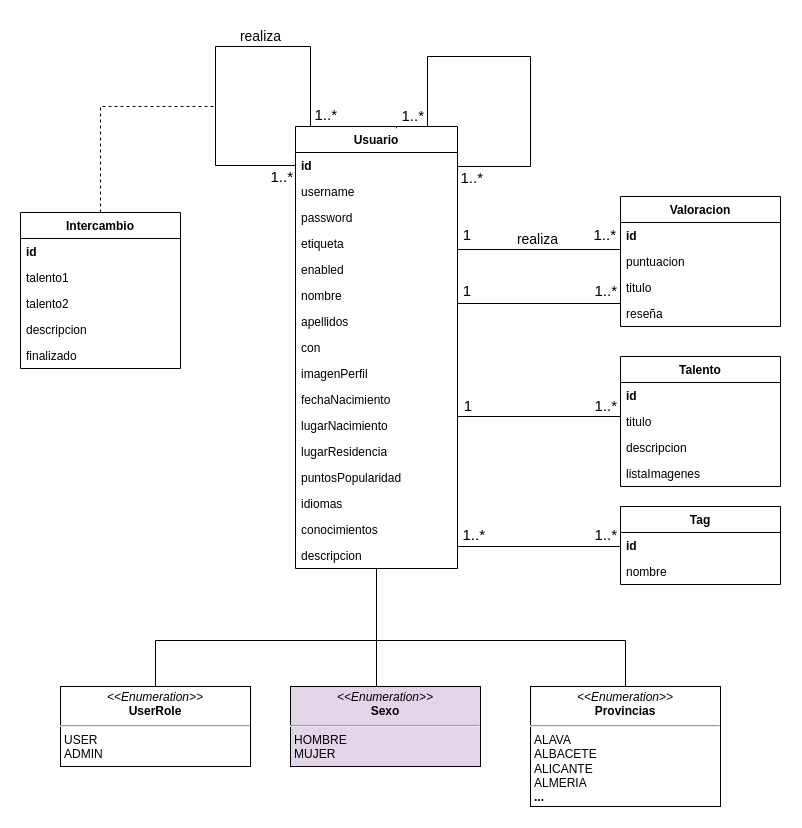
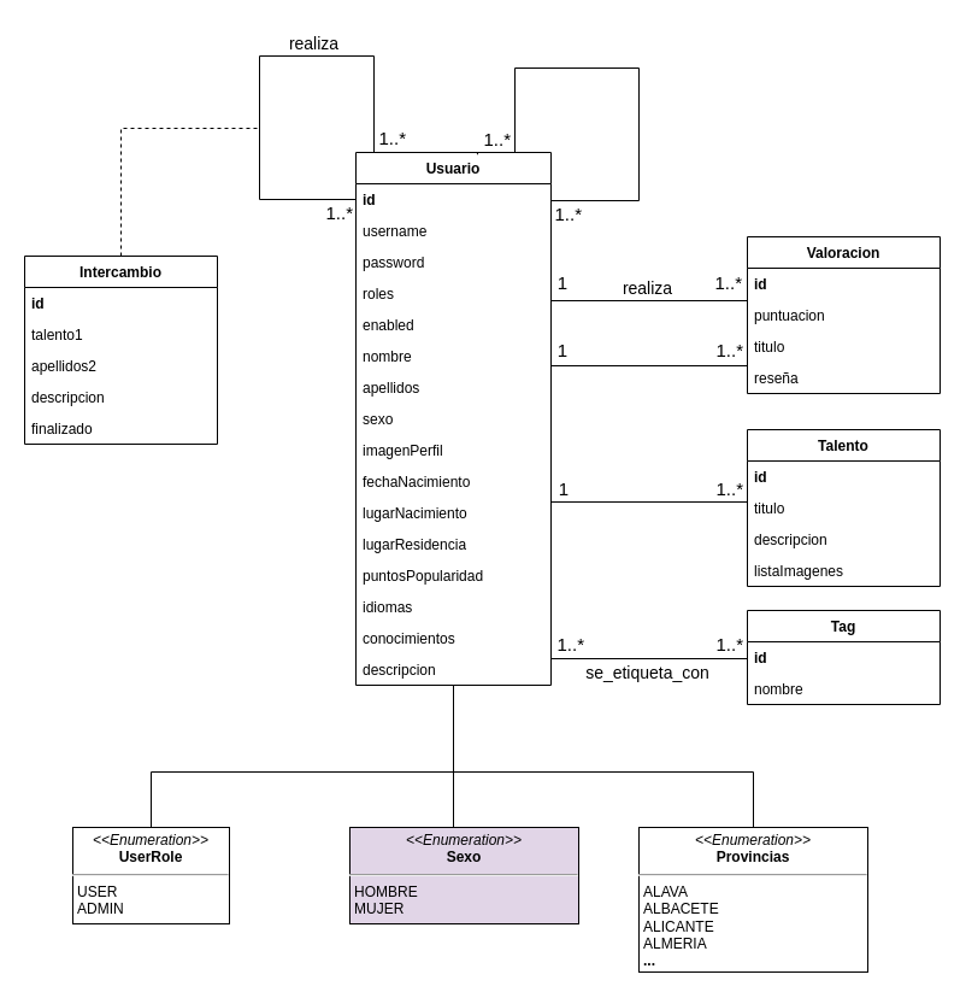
  <mxCell id="0" />
  <mxCell id="1" parent="0" />
  <mxCell id="2" value="Usuario" style="swimlane;fontStyle=1;align=center;verticalAlign=top;childLayout=stackLayout;horizontal=1;startSize=26;horizontalStack=0;resizeParent=1;resizeParentMax=0;resizeLast=0;collapsible=1;marginBottom=0;whiteSpace=wrap;html=1;gradientColor=none;swimlaneFillColor=none;" parent="1" vertex="1"><mxGeometry x="295" y="126" width="162" height="442" as="geometry" /></mxCell>
  <mxCell id="3" value="&lt;b&gt;id&lt;/b&gt;" style="text;strokeColor=none;fillColor=none;align=left;verticalAlign=top;spacingLeft=4;spacingRight=4;overflow=hidden;rotatable=0;points=[[0,0.5],[1,0.5]];portConstraint=eastwest;whiteSpace=wrap;html=1;" parent="2" vertex="1"><mxGeometry y="26" width="162" height="26" as="geometry" /></mxCell>
  <mxCell id="4" value="username" style="text;strokeColor=none;fillColor=none;align=left;verticalAlign=top;spacingLeft=4;spacingRight=4;overflow=hidden;rotatable=0;points=[[0,0.5],[1,0.5]];portConstraint=eastwest;whiteSpace=wrap;html=1;" parent="2" vertex="1"><mxGeometry y="52" width="162" height="26" as="geometry" /></mxCell>
  <mxCell id="5" value="password" style="text;strokeColor=none;fillColor=none;align=left;verticalAlign=top;spacingLeft=4;spacingRight=4;overflow=hidden;rotatable=0;points=[[0,0.5],[1,0.5]];portConstraint=eastwest;whiteSpace=wrap;html=1;" parent="2" vertex="1"><mxGeometry y="78" width="162" height="26" as="geometry" /></mxCell>
- <mxCell id="6" value="etiqueta" style="text;strokeColor=none;fillColor=none;align=left;verticalAlign=top;spacingLeft=4;spacingRight=4;overflow=hidden;rotatable=0;points=[[0,0.5],[1,0.5]];portConstraint=eastwest;whiteSpace=wrap;html=1;" parent="2" vertex="1"><mxGeometry y="104" width="162" height="26" as="geometry" /></mxCell>
+ <mxCell id="6" value="roles" style="text;strokeColor=none;fillColor=none;align=left;verticalAlign=top;spacingLeft=4;spacingRight=4;overflow=hidden;rotatable=0;points=[[0,0.5],[1,0.5]];portConstraint=eastwest;whiteSpace=wrap;html=1;" parent="2" vertex="1"><mxGeometry y="104" width="162" height="26" as="geometry" /></mxCell>
  <mxCell id="7" value="enabled" style="text;strokeColor=none;fillColor=none;align=left;verticalAlign=top;spacingLeft=4;spacingRight=4;overflow=hidden;rotatable=0;points=[[0,0.5],[1,0.5]];portConstraint=eastwest;whiteSpace=wrap;html=1;" parent="2" vertex="1"><mxGeometry y="130" width="162" height="26" as="geometry" /></mxCell>
  <mxCell id="8" value="nombre" style="text;strokeColor=none;fillColor=none;align=left;verticalAlign=top;spacingLeft=4;spacingRight=4;overflow=hidden;rotatable=0;points=[[0,0.5],[1,0.5]];portConstraint=eastwest;whiteSpace=wrap;html=1;" parent="2" vertex="1"><mxGeometry y="156" width="162" height="26" as="geometry" /></mxCell>
  <mxCell id="9" value="apellidos" style="text;strokeColor=none;fillColor=none;align=left;verticalAlign=top;spacingLeft=4;spacingRight=4;overflow=hidden;rotatable=0;points=[[0,0.5],[1,0.5]];portConstraint=eastwest;whiteSpace=wrap;html=1;" parent="2" vertex="1"><mxGeometry y="182" width="162" height="26" as="geometry" /></mxCell>
- <mxCell id="10" value="con" style="text;strokeColor=none;fillColor=none;align=left;verticalAlign=top;spacingLeft=4;spacingRight=4;overflow=hidden;rotatable=0;points=[[0,0.5],[1,0.5]];portConstraint=eastwest;whiteSpace=wrap;html=1;" parent="2" vertex="1"><mxGeometry y="208" width="162" height="26" as="geometry" /></mxCell>
+ <mxCell id="10" value="sexo" style="text;strokeColor=none;fillColor=none;align=left;verticalAlign=top;spacingLeft=4;spacingRight=4;overflow=hidden;rotatable=0;points=[[0,0.5],[1,0.5]];portConstraint=eastwest;whiteSpace=wrap;html=1;" parent="2" vertex="1"><mxGeometry y="208" width="162" height="26" as="geometry" /></mxCell>
  <mxCell id="11" value="imagenPerfil" style="text;strokeColor=none;fillColor=none;align=left;verticalAlign=top;spacingLeft=4;spacingRight=4;overflow=hidden;rotatable=0;points=[[0,0.5],[1,0.5]];portConstraint=eastwest;whiteSpace=wrap;html=1;" parent="2" vertex="1"><mxGeometry y="234" width="162" height="26" as="geometry" /></mxCell>
  <mxCell id="12" value="fechaNacimiento" style="text;strokeColor=none;fillColor=none;align=left;verticalAlign=top;spacingLeft=4;spacingRight=4;overflow=hidden;rotatable=0;points=[[0,0.5],[1,0.5]];portConstraint=eastwest;whiteSpace=wrap;html=1;" parent="2" vertex="1"><mxGeometry y="260" width="162" height="26" as="geometry" /></mxCell>
  <mxCell id="13" value="lugarNacimiento" style="text;strokeColor=none;fillColor=none;align=left;verticalAlign=top;spacingLeft=4;spacingRight=4;overflow=hidden;rotatable=0;points=[[0,0.5],[1,0.5]];portConstraint=eastwest;whiteSpace=wrap;html=1;" parent="2" vertex="1"><mxGeometry y="286" width="162" height="26" as="geometry" /></mxCell>
  <mxCell id="14" value="lugarResidencia" style="text;strokeColor=none;fillColor=none;align=left;verticalAlign=top;spacingLeft=4;spacingRight=4;overflow=hidden;rotatable=0;points=[[0,0.5],[1,0.5]];portConstraint=eastwest;whiteSpace=wrap;html=1;" parent="2" vertex="1"><mxGeometry y="312" width="162" height="26" as="geometry" /></mxCell>
  <mxCell id="15" value="puntosPopularidad" style="text;strokeColor=none;fillColor=none;align=left;verticalAlign=top;spacingLeft=4;spacingRight=4;overflow=hidden;rotatable=0;points=[[0,0.5],[1,0.5]];portConstraint=eastwest;whiteSpace=wrap;html=1;" parent="2" vertex="1"><mxGeometry y="338" width="162" height="26" as="geometry" /></mxCell>
  <mxCell id="16" value="idiomas" style="text;strokeColor=none;fillColor=none;align=left;verticalAlign=top;spacingLeft=4;spacingRight=4;overflow=hidden;rotatable=0;points=[[0,0.5],[1,0.5]];portConstraint=eastwest;whiteSpace=wrap;html=1;" parent="2" vertex="1"><mxGeometry y="364" width="162" height="26" as="geometry" /></mxCell>
  <mxCell id="17" value="conocimientos" style="text;strokeColor=none;fillColor=none;align=left;verticalAlign=top;spacingLeft=4;spacingRight=4;overflow=hidden;rotatable=0;points=[[0,0.5],[1,0.5]];portConstraint=eastwest;whiteSpace=wrap;html=1;" parent="2" vertex="1"><mxGeometry y="390" width="162" height="26" as="geometry" /></mxCell>
  <mxCell id="18" value="descripcion" style="text;strokeColor=none;fillColor=none;align=left;verticalAlign=top;spacingLeft=4;spacingRight=4;overflow=hidden;rotatable=0;points=[[0,0.5],[1,0.5]];portConstraint=eastwest;whiteSpace=wrap;html=1;" parent="2" vertex="1"><mxGeometry y="416" width="162" height="26" as="geometry" /></mxCell>
  <mxCell id="19" value="" style="endArrow=none;html=1;edgeStyle=orthogonalEdgeStyle;rounded=0;entryX=0;entryY=0.5;entryDx=0;entryDy=0;exitX=0.5;exitY=0;exitDx=0;exitDy=0;" parent="2" source="2" target="3" edge="1"><mxGeometry relative="1" as="geometry"><mxPoint x="-310" y="70" as="sourcePoint" /><mxPoint x="-150" y="70" as="targetPoint" /><Array as="points"><mxPoint x="15" /><mxPoint x="15" y="-80" /><mxPoint x="-80" y="-80" /><mxPoint x="-80" y="39" /></Array></mxGeometry></mxCell>
  <mxCell id="20" value="&lt;font&gt;1..*&lt;/font&gt;" style="edgeLabel;resizable=0;html=1;align=right;verticalAlign=bottom;fontSize=15;fontColor=#000000;" parent="19" connectable="0" vertex="1"><mxGeometry x="1" relative="1" as="geometry"><mxPoint x="-2" y="22" as="offset" /></mxGeometry></mxCell>
  <mxCell id="21" value="Talento" style="swimlane;fontStyle=1;align=center;verticalAlign=top;childLayout=stackLayout;horizontal=1;startSize=26;horizontalStack=0;resizeParent=1;resizeParentMax=0;resizeLast=0;collapsible=1;marginBottom=0;whiteSpace=wrap;html=1;" parent="1" vertex="1"><mxGeometry x="620" y="356" width="160" height="130" as="geometry" /></mxCell>
  <mxCell id="22" value="&lt;b&gt;id&lt;/b&gt;" style="text;strokeColor=none;fillColor=none;align=left;verticalAlign=top;spacingLeft=4;spacingRight=4;overflow=hidden;rotatable=0;points=[[0,0.5],[1,0.5]];portConstraint=eastwest;whiteSpace=wrap;html=1;" parent="21" vertex="1"><mxGeometry y="26" width="160" height="26" as="geometry" /></mxCell>
  <mxCell id="23" value="titulo" style="text;strokeColor=none;fillColor=none;align=left;verticalAlign=top;spacingLeft=4;spacingRight=4;overflow=hidden;rotatable=0;points=[[0,0.5],[1,0.5]];portConstraint=eastwest;whiteSpace=wrap;html=1;" parent="21" vertex="1"><mxGeometry y="52" width="160" height="26" as="geometry" /></mxCell>
  <mxCell id="24" value="descripcion" style="text;strokeColor=none;fillColor=none;align=left;verticalAlign=top;spacingLeft=4;spacingRight=4;overflow=hidden;rotatable=0;points=[[0,0.5],[1,0.5]];portConstraint=eastwest;whiteSpace=wrap;html=1;" parent="21" vertex="1"><mxGeometry y="78" width="160" height="26" as="geometry" /></mxCell>
  <mxCell id="25" value="listaImagenes" style="text;strokeColor=none;fillColor=none;align=left;verticalAlign=top;spacingLeft=4;spacingRight=4;overflow=hidden;rotatable=0;points=[[0,0.5],[1,0.5]];portConstraint=eastwest;whiteSpace=wrap;html=1;" parent="21" vertex="1"><mxGeometry y="104" width="160" height="26" as="geometry" /></mxCell>
  <mxCell id="26" value="&lt;font&gt;1..*&lt;/font&gt;" style="edgeLabel;resizable=0;html=1;align=right;verticalAlign=bottom;fontSize=15;fontColor=#000000;" parent="1" connectable="0" vertex="1"><mxGeometry x="337" y="125" as="geometry" /></mxCell>
  <mxCell id="27" value="" style="endArrow=none;html=1;rounded=0;entryX=1;entryY=0.5;entryDx=0;entryDy=0;exitX=0;exitY=0.5;exitDx=0;exitDy=0;edgeStyle=elbowEdgeStyle;elbow=vertical;" parent="1" source="23" edge="1"><mxGeometry relative="1" as="geometry"><mxPoint x="730" y="437" as="sourcePoint" /><mxPoint x="457" y="328" as="targetPoint" /><Array as="points"><mxPoint x="540" y="416" /></Array></mxGeometry></mxCell>
  <mxCell id="28" value="&lt;font&gt;1&lt;/font&gt;" style="edgeLabel;resizable=0;html=1;align=right;verticalAlign=bottom;fontSize=15;fontColor=#000000;" parent="27" connectable="0" vertex="1"><mxGeometry x="1" relative="1" as="geometry"><mxPoint x="15" y="88" as="offset" /></mxGeometry></mxCell>
  <mxCell id="29" value="&lt;font&gt;1..*&lt;/font&gt;" style="edgeLabel;resizable=0;html=1;align=right;verticalAlign=bottom;fontSize=15;fontColor=#000000;" parent="27" connectable="0" vertex="1"><mxGeometry x="1" relative="1" as="geometry"><mxPoint x="160" y="88" as="offset" /></mxGeometry></mxCell>
  <mxCell id="30" value="&lt;font&gt;1..*&lt;/font&gt;" style="edgeLabel;resizable=0;html=1;align=right;verticalAlign=bottom;fontSize=15;fontColor=#000000;" parent="27" connectable="0" vertex="1"><mxGeometry x="1" relative="1" as="geometry"><mxPoint x="159" y="-83" as="offset" /></mxGeometry></mxCell>
  <mxCell id="31" value="&lt;font&gt;1&lt;/font&gt;" style="edgeLabel;resizable=0;html=1;align=right;verticalAlign=bottom;fontSize=15;fontColor=#000000;" parent="27" connectable="0" vertex="1"><mxGeometry x="1" relative="1" as="geometry"><mxPoint x="14" y="-83" as="offset" /></mxGeometry></mxCell>
  <mxCell id="32" value="&lt;font&gt;1..*&lt;/font&gt;" style="edgeLabel;resizable=0;html=1;align=right;verticalAlign=bottom;fontSize=15;fontColor=#000000;" parent="27" connectable="0" vertex="1"><mxGeometry x="1" relative="1" as="geometry"><mxPoint x="160" y="-27" as="offset" /></mxGeometry></mxCell>
  <mxCell id="33" value="&lt;font&gt;1&lt;/font&gt;" style="edgeLabel;resizable=0;html=1;align=right;verticalAlign=bottom;fontSize=15;fontColor=#000000;" parent="27" connectable="0" vertex="1"><mxGeometry x="1" relative="1" as="geometry"><mxPoint x="14" y="-27" as="offset" /></mxGeometry></mxCell>
  <mxCell id="34" value="&lt;font&gt;1..*&lt;/font&gt;" style="edgeLabel;resizable=0;html=1;align=right;verticalAlign=bottom;fontSize=15;fontColor=#000000;" parent="27" connectable="0" vertex="1"><mxGeometry x="1" relative="1" as="geometry"><mxPoint x="28" y="217" as="offset" /></mxGeometry></mxCell>
  <mxCell id="35" value="&lt;font&gt;1..*&lt;/font&gt;" style="edgeLabel;resizable=0;html=1;align=right;verticalAlign=bottom;fontSize=15;fontColor=#000000;" parent="27" connectable="0" vertex="1"><mxGeometry x="1" relative="1" as="geometry"><mxPoint x="160" y="217" as="offset" /></mxGeometry></mxCell>
  <mxCell id="36" value="Intercambio" style="swimlane;fontStyle=1;align=center;verticalAlign=top;childLayout=stackLayout;horizontal=1;startSize=26;horizontalStack=0;resizeParent=1;resizeParentMax=0;resizeLast=0;collapsible=1;marginBottom=0;whiteSpace=wrap;html=1;" parent="1" vertex="1"><mxGeometry x="20" y="212" width="160" height="156" as="geometry" /></mxCell>
  <mxCell id="37" value="&lt;b&gt;id&lt;/b&gt;" style="text;strokeColor=none;fillColor=none;align=left;verticalAlign=top;spacingLeft=4;spacingRight=4;overflow=hidden;rotatable=0;points=[[0,0.5],[1,0.5]];portConstraint=eastwest;whiteSpace=wrap;html=1;" parent="36" vertex="1"><mxGeometry y="26" width="160" height="26" as="geometry" /></mxCell>
  <mxCell id="38" value="talento1" style="text;strokeColor=none;fillColor=none;align=left;verticalAlign=top;spacingLeft=4;spacingRight=4;overflow=hidden;rotatable=0;points=[[0,0.5],[1,0.5]];portConstraint=eastwest;whiteSpace=wrap;html=1;" parent="36" vertex="1"><mxGeometry y="52" width="160" height="26" as="geometry" /></mxCell>
- <mxCell id="39" value="talento2" style="text;strokeColor=none;fillColor=none;align=left;verticalAlign=top;spacingLeft=4;spacingRight=4;overflow=hidden;rotatable=0;points=[[0,0.5],[1,0.5]];portConstraint=eastwest;whiteSpace=wrap;html=1;" parent="36" vertex="1"><mxGeometry y="78" width="160" height="26" as="geometry" /></mxCell>
+ <mxCell id="39" value="apellidos2" style="text;strokeColor=none;fillColor=none;align=left;verticalAlign=top;spacingLeft=4;spacingRight=4;overflow=hidden;rotatable=0;points=[[0,0.5],[1,0.5]];portConstraint=eastwest;whiteSpace=wrap;html=1;" parent="36" vertex="1"><mxGeometry y="78" width="160" height="26" as="geometry" /></mxCell>
  <mxCell id="40" value="descripcion" style="text;strokeColor=none;fillColor=none;align=left;verticalAlign=top;spacingLeft=4;spacingRight=4;overflow=hidden;rotatable=0;points=[[0,0.5],[1,0.5]];portConstraint=eastwest;whiteSpace=wrap;html=1;" parent="36" vertex="1"><mxGeometry y="104" width="160" height="26" as="geometry" /></mxCell>
  <mxCell id="41" value="finalizado" style="text;strokeColor=none;fillColor=none;align=left;verticalAlign=top;spacingLeft=4;spacingRight=4;overflow=hidden;rotatable=0;points=[[0,0.5],[1,0.5]];portConstraint=eastwest;whiteSpace=wrap;html=1;" parent="36" vertex="1"><mxGeometry y="130" width="160" height="26" as="geometry" /></mxCell>
  <mxCell id="42" value="" style="endArrow=none;html=1;rounded=0;exitX=0.5;exitY=0;exitDx=0;exitDy=0;edgeStyle=elbowEdgeStyle;elbow=vertical;dashed=1;" parent="1" source="36" edge="1"><mxGeometry relative="1" as="geometry"><mxPoint x="95" y="212" as="sourcePoint" /><mxPoint x="215" y="86" as="targetPoint" /><Array as="points"><mxPoint x="155" y="106" /></Array></mxGeometry></mxCell>
  <mxCell id="43" value="&lt;font style=&quot;font-size: 14px;&quot;&gt;realiza&lt;/font&gt;" style="text;html=1;align=center;verticalAlign=middle;resizable=0;points=[];autosize=1;strokeColor=none;fillColor=none;fontSize=16;" parent="1" vertex="1"><mxGeometry x="230" y="20" width="60" height="30" as="geometry" /></mxCell>
  <mxCell id="44" value="" style="endArrow=none;html=1;edgeStyle=orthogonalEdgeStyle;rounded=0;entryX=0.623;entryY=0.004;entryDx=0;entryDy=0;entryPerimeter=0;" parent="1" target="2" edge="1"><mxGeometry relative="1" as="geometry"><mxPoint x="457" y="176" as="sourcePoint" /><mxPoint x="334.75" y="136" as="targetPoint" /><Array as="points"><mxPoint x="457" y="166" /><mxPoint x="530" y="166" /><mxPoint x="530" y="56" /><mxPoint x="427" y="56" /><mxPoint x="427" y="126" /><mxPoint x="396" y="126" /></Array></mxGeometry></mxCell>
  <mxCell id="45" value="&lt;font&gt;1..*&lt;/font&gt;" style="edgeLabel;resizable=0;html=1;align=right;verticalAlign=bottom;fontSize=15;fontColor=#000000;" parent="44" connectable="0" vertex="1"><mxGeometry x="1" relative="1" as="geometry"><mxPoint x="87" y="60" as="offset" /></mxGeometry></mxCell>
  <mxCell id="46" value="&lt;font&gt;1..*&lt;/font&gt;" style="edgeLabel;resizable=0;html=1;align=right;verticalAlign=bottom;fontSize=15;fontColor=#000000;" parent="44" connectable="0" vertex="1"><mxGeometry x="1" relative="1" as="geometry"><mxPoint x="28" y="-2" as="offset" /></mxGeometry></mxCell>
- <mxCell id="47" value="&lt;p style=&quot;margin:0px;margin-top:4px;text-align:center;&quot;&gt;&lt;i&gt;&amp;lt;&amp;lt;Enumeration&amp;gt;&amp;gt;&lt;/i&gt;&lt;br&gt;&lt;b&gt;UserRole&lt;/b&gt;&lt;/p&gt;&lt;hr&gt;&lt;p style=&quot;margin:0px;margin-left:4px;&quot;&gt;USER&lt;/p&gt;&lt;p style=&quot;margin:0px;margin-left:4px;&quot;&gt;ADMIN&lt;/p&gt;" style="verticalAlign=top;align=left;overflow=fill;html=1;whiteSpace=wrap;strokeColor=default;" parent="1" vertex="1"><mxGeometry x="60" y="686" width="190" height="80" as="geometry" /></mxCell>
+ <mxCell id="47" value="&lt;p style=&quot;margin:0px;margin-top:4px;text-align:center;&quot;&gt;&lt;i&gt;&amp;lt;&amp;lt;Enumeration&amp;gt;&amp;gt;&lt;/i&gt;&lt;br&gt;&lt;b&gt;UserRole&lt;/b&gt;&lt;/p&gt;&lt;hr&gt;&lt;p style=&quot;margin:0px;margin-left:4px;&quot;&gt;USER&lt;/p&gt;&lt;p style=&quot;margin:0px;margin-left:4px;&quot;&gt;ADMIN&lt;/p&gt;" style="verticalAlign=top;align=left;overflow=fill;html=1;whiteSpace=wrap;strokeColor=default;" parent="1" vertex="1"><mxGeometry x="60" y="686" width="130" height="80" as="geometry" /></mxCell>
  <mxCell id="48" value="" style="endArrow=none;html=1;rounded=0;exitX=0.5;exitY=0;exitDx=0;exitDy=0;edgeStyle=elbowEdgeStyle;elbow=vertical;" parent="1" source="47" edge="1"><mxGeometry relative="1" as="geometry"><mxPoint x="249.02" y="656" as="sourcePoint" /><mxPoint x="376" y="594" as="targetPoint" /></mxGeometry></mxCell>
  <mxCell id="49" value="Valoracion" style="swimlane;fontStyle=1;align=center;verticalAlign=top;childLayout=stackLayout;horizontal=1;startSize=26;horizontalStack=0;resizeParent=1;resizeParentMax=0;resizeLast=0;collapsible=1;marginBottom=0;whiteSpace=wrap;html=1;" parent="1" vertex="1"><mxGeometry x="620" y="196" width="160" height="130" as="geometry" /></mxCell>
  <mxCell id="50" value="&lt;b&gt;id&lt;/b&gt;" style="text;strokeColor=none;fillColor=none;align=left;verticalAlign=top;spacingLeft=4;spacingRight=4;overflow=hidden;rotatable=0;points=[[0,0.5],[1,0.5]];portConstraint=eastwest;whiteSpace=wrap;html=1;" parent="49" vertex="1"><mxGeometry y="26" width="160" height="26" as="geometry" /></mxCell>
  <mxCell id="51" value="puntuacion" style="text;strokeColor=none;fillColor=none;align=left;verticalAlign=top;spacingLeft=4;spacingRight=4;overflow=hidden;rotatable=0;points=[[0,0.5],[1,0.5]];portConstraint=eastwest;whiteSpace=wrap;html=1;" parent="49" vertex="1"><mxGeometry y="52" width="160" height="26" as="geometry" /></mxCell>
  <mxCell id="52" value="titulo" style="text;strokeColor=none;fillColor=none;align=left;verticalAlign=top;spacingLeft=4;spacingRight=4;overflow=hidden;rotatable=0;points=[[0,0.5],[1,0.5]];portConstraint=eastwest;whiteSpace=wrap;html=1;" parent="49" vertex="1"><mxGeometry y="78" width="160" height="26" as="geometry" /></mxCell>
  <mxCell id="53" value="reseña" style="text;strokeColor=none;fillColor=none;align=left;verticalAlign=top;spacingLeft=4;spacingRight=4;overflow=hidden;rotatable=0;points=[[0,0.5],[1,0.5]];portConstraint=eastwest;whiteSpace=wrap;html=1;" parent="49" vertex="1"><mxGeometry y="104" width="160" height="26" as="geometry" /></mxCell>
  <mxCell id="54" value="" style="endArrow=none;html=1;rounded=0;entryX=1;entryY=0.5;entryDx=0;entryDy=0;exitX=0;exitY=0.5;exitDx=0;exitDy=0;edgeStyle=elbowEdgeStyle;elbow=vertical;" parent="1" edge="1"><mxGeometry relative="1" as="geometry"><mxPoint x="620" y="248" as="sourcePoint" /><mxPoint x="457" y="226" as="targetPoint" /><Array as="points"><mxPoint x="540" y="249" /></Array></mxGeometry></mxCell>
  <mxCell id="55" value="" style="endArrow=none;html=1;rounded=0;entryX=1;entryY=0.5;entryDx=0;entryDy=0;exitX=0;exitY=0.5;exitDx=0;exitDy=0;edgeStyle=elbowEdgeStyle;elbow=vertical;" parent="1" edge="1"><mxGeometry relative="1" as="geometry"><mxPoint x="620" y="302" as="sourcePoint" /><mxPoint x="457" y="280" as="targetPoint" /><Array as="points"><mxPoint x="540" y="303" /></Array></mxGeometry></mxCell>
  <mxCell id="56" value="&lt;font style=&quot;font-size: 14px;&quot;&gt;realiza&lt;/font&gt;" style="text;html=1;align=center;verticalAlign=middle;resizable=0;points=[];autosize=1;strokeColor=none;fillColor=none;fontSize=16;" parent="1" vertex="1"><mxGeometry x="507" y="223" width="60" height="30" as="geometry" /></mxCell>
  <mxCell id="57" value="&lt;p style=&quot;margin:0px;margin-top:4px;text-align:center;&quot;&gt;&lt;i&gt;&amp;lt;&amp;lt;Enumeration&amp;gt;&amp;gt;&lt;/i&gt;&lt;br&gt;&lt;b&gt;Provincias&lt;/b&gt;&lt;/p&gt;&lt;hr&gt;&lt;p style=&quot;margin:0px;margin-left:4px;&quot;&gt;ALAVA&lt;/p&gt;&lt;p style=&quot;margin:0px;margin-left:4px;&quot;&gt;ALBACETE&lt;/p&gt;&lt;p style=&quot;margin:0px;margin-left:4px;&quot;&gt;ALICANTE&lt;/p&gt;&lt;p style=&quot;margin:0px;margin-left:4px;&quot;&gt;ALMERIA&lt;/p&gt;&lt;p style=&quot;margin:0px;margin-left:4px;&quot;&gt;&lt;b&gt;...&lt;/b&gt;&lt;/p&gt;" style="verticalAlign=top;align=left;overflow=fill;html=1;whiteSpace=wrap;strokeColor=default;" parent="1" vertex="1"><mxGeometry x="530" y="686" width="190" height="120" as="geometry" /></mxCell>
  <mxCell id="58" value="" style="endArrow=none;html=1;rounded=0;exitX=0.5;exitY=0;exitDx=0;exitDy=0;edgeStyle=elbowEdgeStyle;elbow=vertical;" parent="1" source="57" edge="1"><mxGeometry relative="1" as="geometry"><mxPoint x="535.35" y="656" as="sourcePoint" /><mxPoint x="376" y="594" as="targetPoint" /></mxGeometry></mxCell>
  <mxCell id="59" value="Tag" style="swimlane;fontStyle=1;align=center;verticalAlign=top;childLayout=stackLayout;horizontal=1;startSize=26;horizontalStack=0;resizeParent=1;resizeParentMax=0;resizeLast=0;collapsible=1;marginBottom=0;whiteSpace=wrap;html=1;" parent="1" vertex="1"><mxGeometry x="620" y="506" width="160" height="78" as="geometry" /></mxCell>
  <mxCell id="60" value="&lt;b&gt;id&lt;/b&gt;" style="text;strokeColor=none;fillColor=none;align=left;verticalAlign=top;spacingLeft=4;spacingRight=4;overflow=hidden;rotatable=0;points=[[0,0.5],[1,0.5]];portConstraint=eastwest;whiteSpace=wrap;html=1;" parent="59" vertex="1"><mxGeometry y="26" width="160" height="26" as="geometry" /></mxCell>
  <mxCell id="61" value="nombre" style="text;strokeColor=none;fillColor=none;align=left;verticalAlign=top;spacingLeft=4;spacingRight=4;overflow=hidden;rotatable=0;points=[[0,0.5],[1,0.5]];portConstraint=eastwest;whiteSpace=wrap;html=1;" parent="59" vertex="1"><mxGeometry y="52" width="160" height="26" as="geometry" /></mxCell>
  <mxCell id="62" value="" style="endArrow=none;html=1;rounded=0;entryX=1;entryY=0.5;entryDx=0;entryDy=0;exitX=0;exitY=0.5;exitDx=0;exitDy=0;edgeStyle=elbowEdgeStyle;elbow=vertical;" parent="1" source="60" target="16" edge="1"><mxGeometry relative="1" as="geometry"><mxPoint x="621.5" y="532" as="sourcePoint" /><mxPoint x="458.5" y="510" as="targetPoint" /><Array as="points"><mxPoint x="540" y="546" /></Array></mxGeometry></mxCell>
+ <mxCell id="63" value="se_etiqueta_con" style="text;html=1;align=center;verticalAlign=middle;resizable=0;points=[];autosize=1;strokeColor=none;fillColor=none;fontSize=14;" parent="1" vertex="1"><mxGeometry x="472" y="543" width="130" height="30" as="geometry" /></mxCell>
  <mxCell id="64" value="&lt;p style=&quot;margin:0px;margin-top:4px;text-align:center;&quot;&gt;&lt;i&gt;&amp;lt;&amp;lt;Enumeration&amp;gt;&amp;gt;&lt;/i&gt;&lt;br&gt;&lt;b&gt;Sexo&lt;/b&gt;&lt;/p&gt;&lt;hr&gt;&lt;p style=&quot;margin:0px;margin-left:4px;&quot;&gt;HOMBRE&lt;/p&gt;&lt;p style=&quot;margin:0px;margin-left:4px;&quot;&gt;MUJER&lt;/p&gt;" style="verticalAlign=top;align=left;overflow=fill;html=1;whiteSpace=wrap;strokeColor=default;fillColor=#e1d5e7;" parent="1" vertex="1"><mxGeometry x="290" y="686" width="190" height="80" as="geometry" /></mxCell>
  <mxCell id="65" value="" style="endArrow=none;html=1;rounded=0;edgeStyle=elbowEdgeStyle;" parent="1" source="64" target="18" edge="1"><mxGeometry relative="1" as="geometry"><mxPoint x="645" y="666" as="sourcePoint" /><mxPoint x="376" y="594" as="targetPoint" /></mxGeometry></mxCell>
